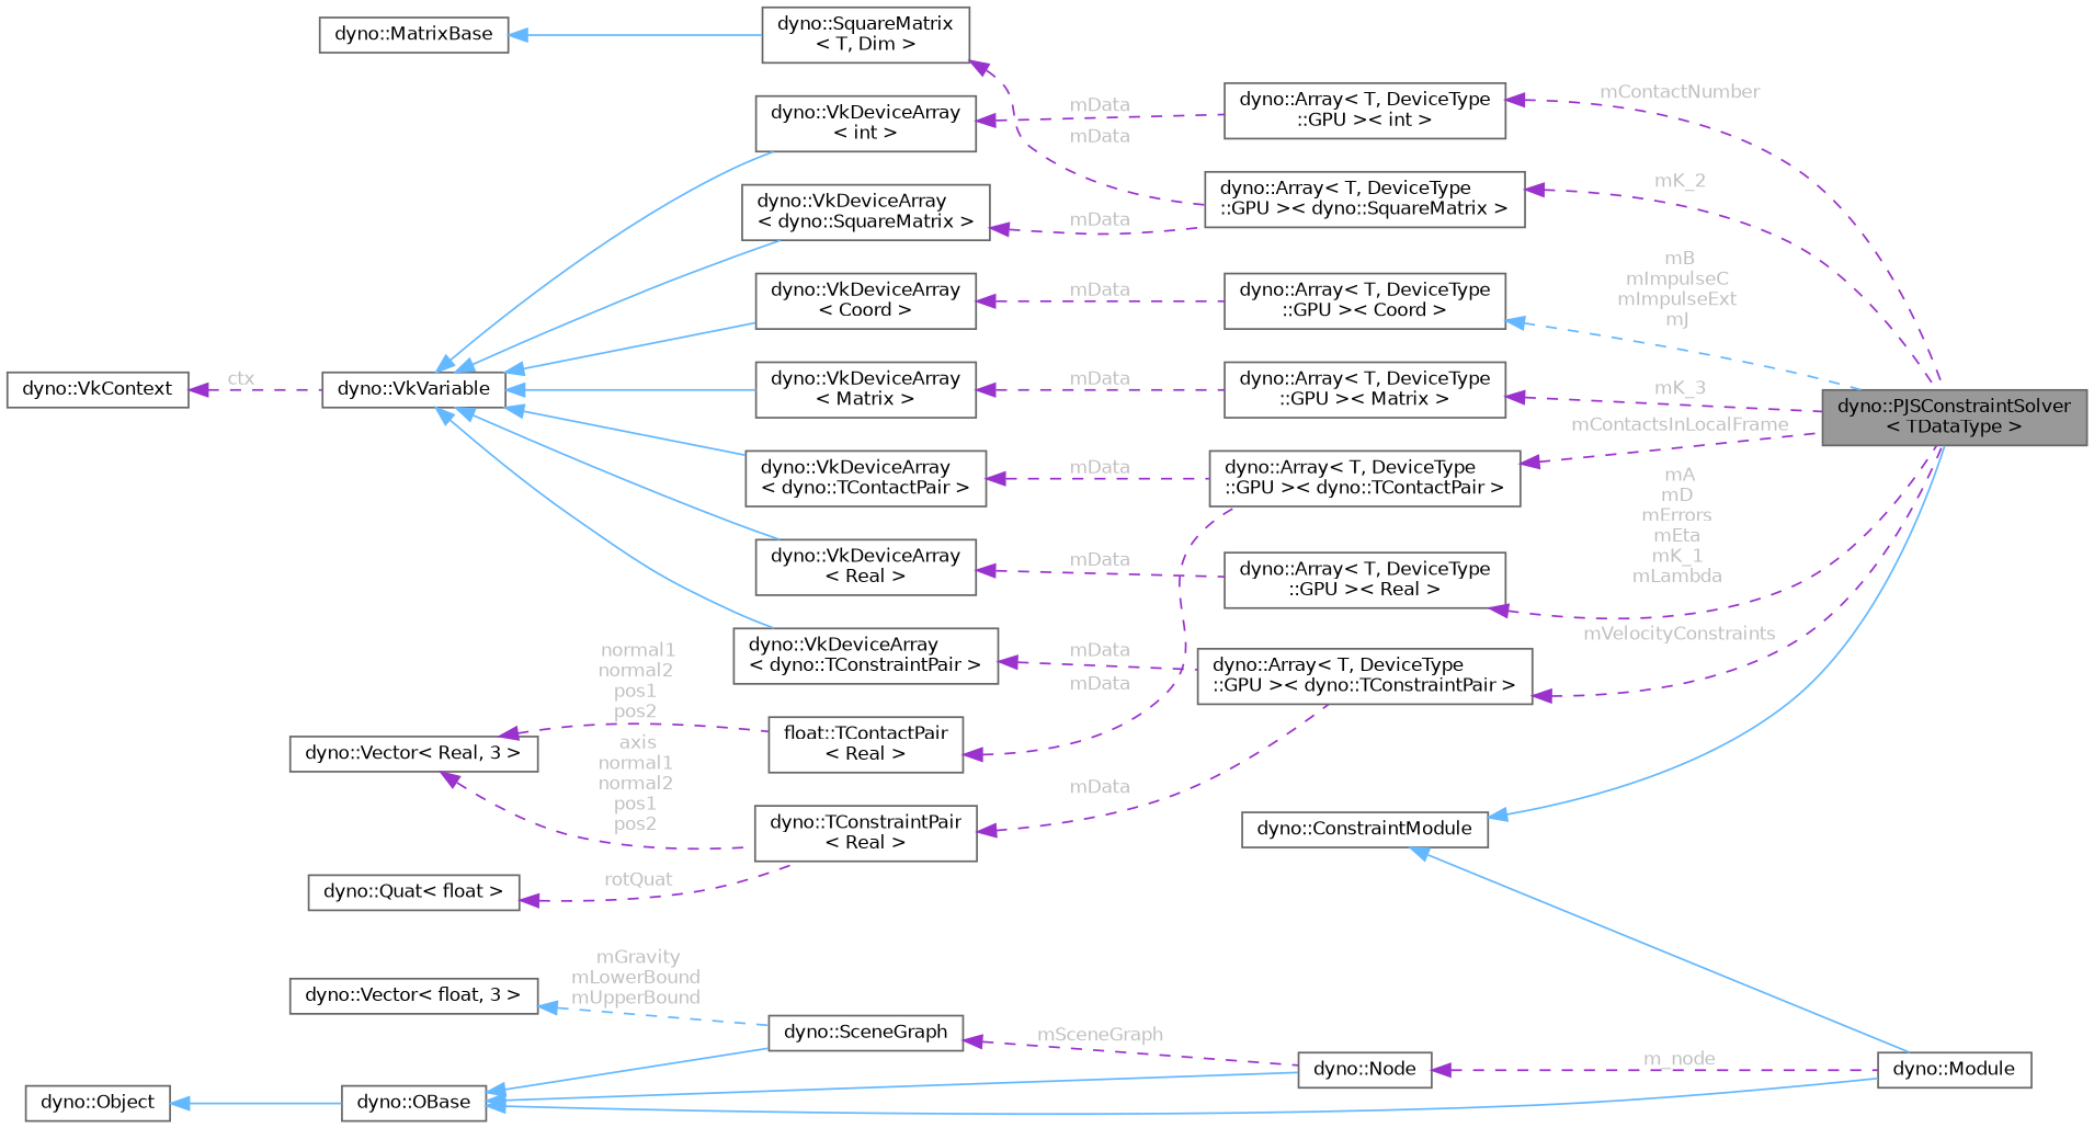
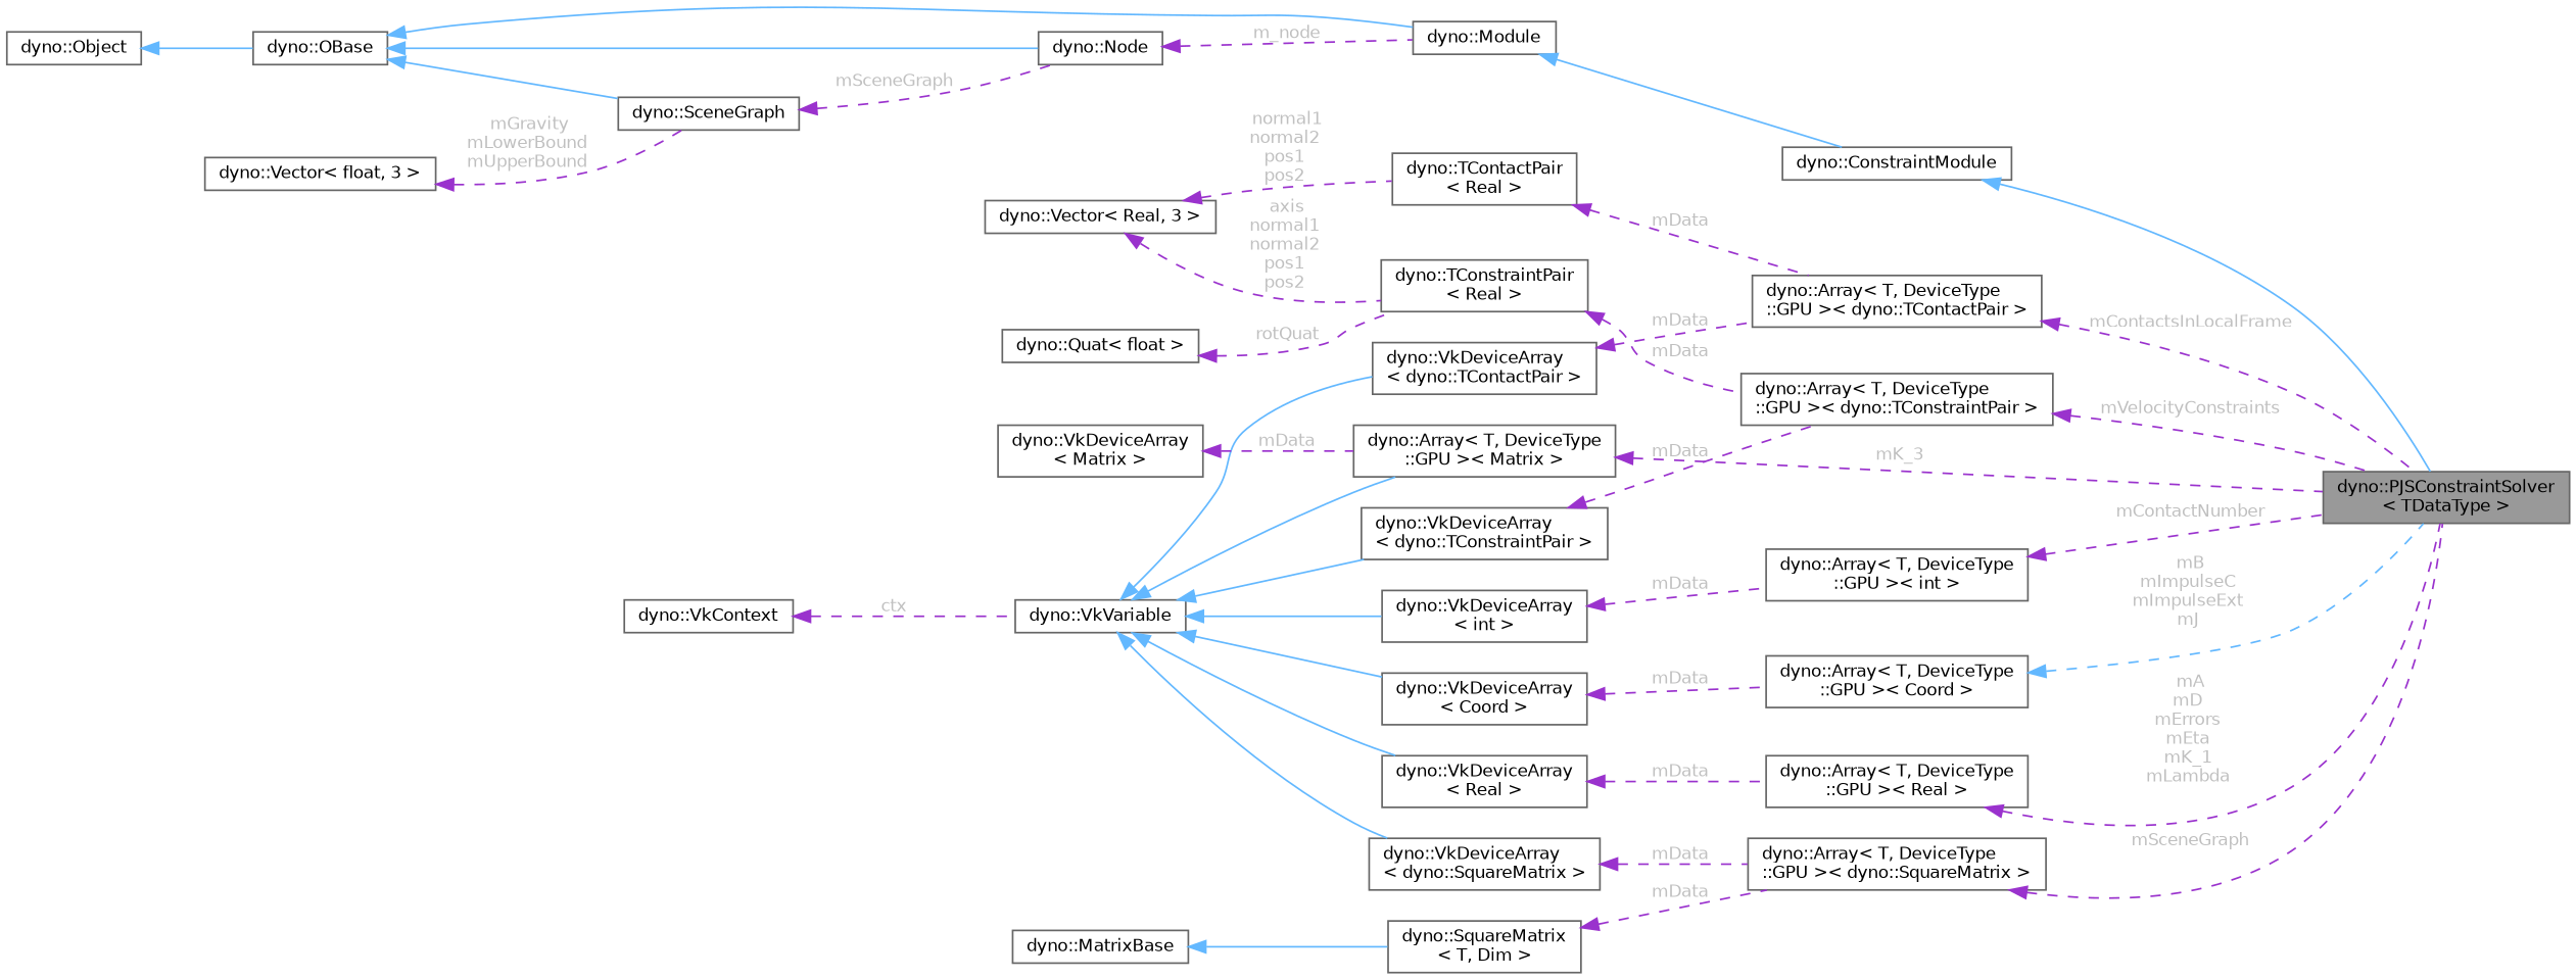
  digraph {
    rankdir=LR
    node [color=gray40 fillcolor=white fontname=Helvetica fontsize=10 shape=box style=filled]
    edge [color=darkorchid3 dir=back fontname=Helvetica fontsize=10 labelfontname=Helvetica labelfontsize=10 style=dashed fontcolor=grey]
    n1 [fillcolor=grey60 fontcolor=black height=0.2 label="dyno::PJSConstraintSolver\l\< TDataType \>" width=0.4]
    n2 [height=0.2 label="dyno::ConstraintModule" width=0.4]
    n3 [height=0.2 label="dyno::Module" width=0.4]
    n4 [height=0.2 label="dyno::OBase" width=0.4]
    n5 [height=0.2 label="dyno::Node" width=0.4]
    n6 [height=0.2 label="dyno::SceneGraph" width=0.4]
    n7 [height=0.2 label="dyno::Object" width=0.4]
    n8 [height=0.2 label="dyno::Vector\< float, 3 \>" width=0.4]
    n9 [height=0.2 label="dyno::Array\< T, DeviceType\l::GPU \>\< Coord \>" width=0.4]
    n10 [height=0.2 label="dyno::VkDeviceArray\l\< Coord \>" width=0.4]
    n11 [height=0.2 label="dyno::VkVariable" width=0.4]
    n12 [height=0.2 label="dyno::VkDeviceArray\l\< Real \>" width=0.4]
    n13 [height=0.2 label="dyno::VkDeviceArray\l\< dyno::TContactPair \>" width=0.4]
    n14 [height=0.2 label="dyno::VkDeviceArray\l\< dyno::TConstraintPair \>" width=0.4]
    n15 [height=0.2 label="dyno::VkDeviceArray\l\< int \>" width=0.4]
    n16 [height=0.2 label="dyno::VkDeviceArray\l\< dyno::SquareMatrix \>" width=0.4]
    n17 [height=0.2 label="dyno::VkDeviceArray\l\< Matrix \>" width=0.4]
    n18 [height=0.2 label="dyno::Array\< T, DeviceType\l::GPU \>\< Real \>" width=0.4]
    n19 [height=0.2 label="dyno::Array\< T, DeviceType\l::GPU \>\< dyno::TContactPair \>" width=0.4]
    n20 [height=0.2 label="dyno::Array\< T, DeviceType\l::GPU \>\< dyno::TConstraintPair \>" width=0.4]
    n21 [height=0.2 label="dyno::Array\< T, DeviceType\l::GPU \>\< int \>" width=0.4]
    n22 [height=0.2 label="dyno::Array\< T, DeviceType\l::GPU \>\< dyno::SquareMatrix \>" width=0.4]
    n23 [height=0.2 label="dyno::Array\< T, DeviceType\l::GPU \>\< Matrix \>" width=0.4]
    n24 [height=0.2 label="dyno::VkContext" width=0.4]
-   n25 [height=0.2 label="float::TContactPair\l\< Real \>" width=0.4]
+   n25 [height=0.2 label="dyno::TContactPair\l\< Real \>" width=0.4]
    n26 [height=0.2 label="dyno::Vector\< Real, 3 \>" width=0.4]
    n27 [height=0.2 label="dyno::TConstraintPair\l\< Real \>" width=0.4]
    n28 [height=0.2 label="dyno::Quat\< float \>" width=0.4]
    n29 [height=0.2 label="dyno::SquareMatrix\l\< T, Dim \>" width=0.4]
    n30 [height=0.2 label="dyno::MatrixBase" width=0.4]
    n2 -> n1 [color=steelblue1 style=solid fontcolor=""]
-   n2 -> n3 [color=steelblue1 style=solid fontcolor=""]
+   n3 -> n2 [color=steelblue1 style=solid fontcolor=""]
    n4 -> n3 [color=steelblue1 style=solid fontcolor=""]
    n4 -> n5 [color=steelblue1 style=solid fontcolor=""]
    n4 -> n6 [color=steelblue1 style=solid fontcolor=""]
    n5 -> n3 [label=" m_node"]
    n6 -> n5 [label=" mSceneGraph"]
    n7 -> n4 [color=steelblue1 style=solid fontcolor=""]
-   n8 -> n6 [color=steelblue1 label=" mGravity\nmLowerBound\nmUpperBound"]
+   n8 -> n6 [label=" mGravity\nmLowerBound\nmUpperBound"]
    n9 -> n1 [color=steelblue1 label=" mB\nmImpulseC\nmImpulseExt\nmJ"]
    n10 -> n9 [label=" mData"]
    n11 -> n10 [color=steelblue1 style=solid fontcolor=""]
    n11 -> n12 [color=steelblue1 style=solid fontcolor=""]
    n11 -> n13 [color=steelblue1 style=solid fontcolor=""]
    n11 -> n14 [color=steelblue1 style=solid fontcolor=""]
    n11 -> n15 [color=steelblue1 style=solid fontcolor=""]
    n11 -> n16 [color=steelblue1 style=solid fontcolor=""]
-   n11 -> n17 [color=steelblue1 style=solid fontcolor=""]
+   n11 -> n23 [color=steelblue1 style=solid fontcolor=""]
    n12 -> n18 [label=" mData"]
    n13 -> n19 [label=" mData"]
    n14 -> n20 [label=" mData"]
    n15 -> n21 [label=" mData"]
    n16 -> n22 [label=" mData"]
    n17 -> n23 [label=" mData"]
    n18 -> n1 [label=" mA\nmD\nmErrors\nmEta\nmK_1\nmLambda"]
    n19 -> n1 [label=" mContactsInLocalFrame"]
    n20 -> n1 [label=" mVelocityConstraints"]
    n21 -> n1 [label=" mContactNumber"]
-   n22 -> n1 [label=" mK_2"]
+   n22 -> n1 [label=" mSceneGraph"]
    n23 -> n1 [label=" mK_3"]
    n24 -> n11 [label=" ctx"]
    n25 -> n19 [label=" mData"]
    n26 -> n25 [label=" normal1\nnormal2\npos1\npos2"]
    n26 -> n27 [label=" axis\nnormal1\nnormal2\npos1\npos2"]
    n27 -> n20 [label=" mData"]
    n28 -> n27 [label=" rotQuat"]
    n29 -> n22 [label=" mData"]
    n30 -> n29 [color=steelblue1 style=solid fontcolor=""]
  }
